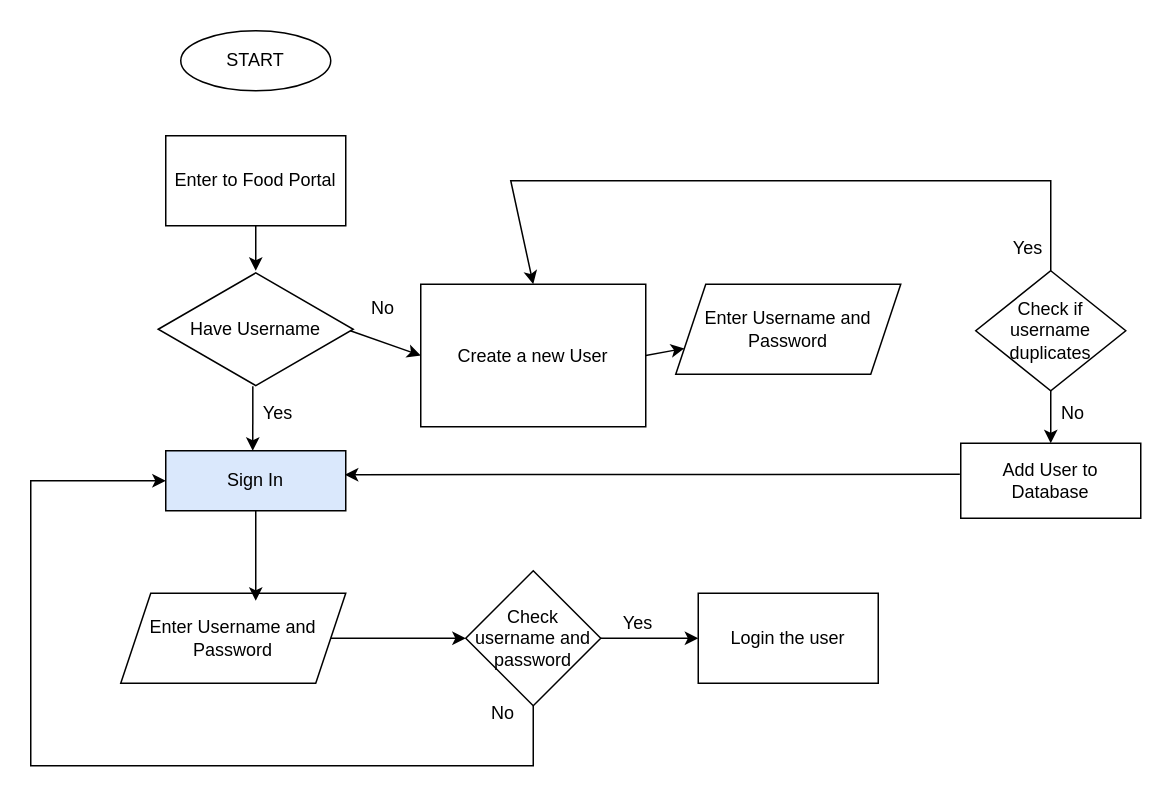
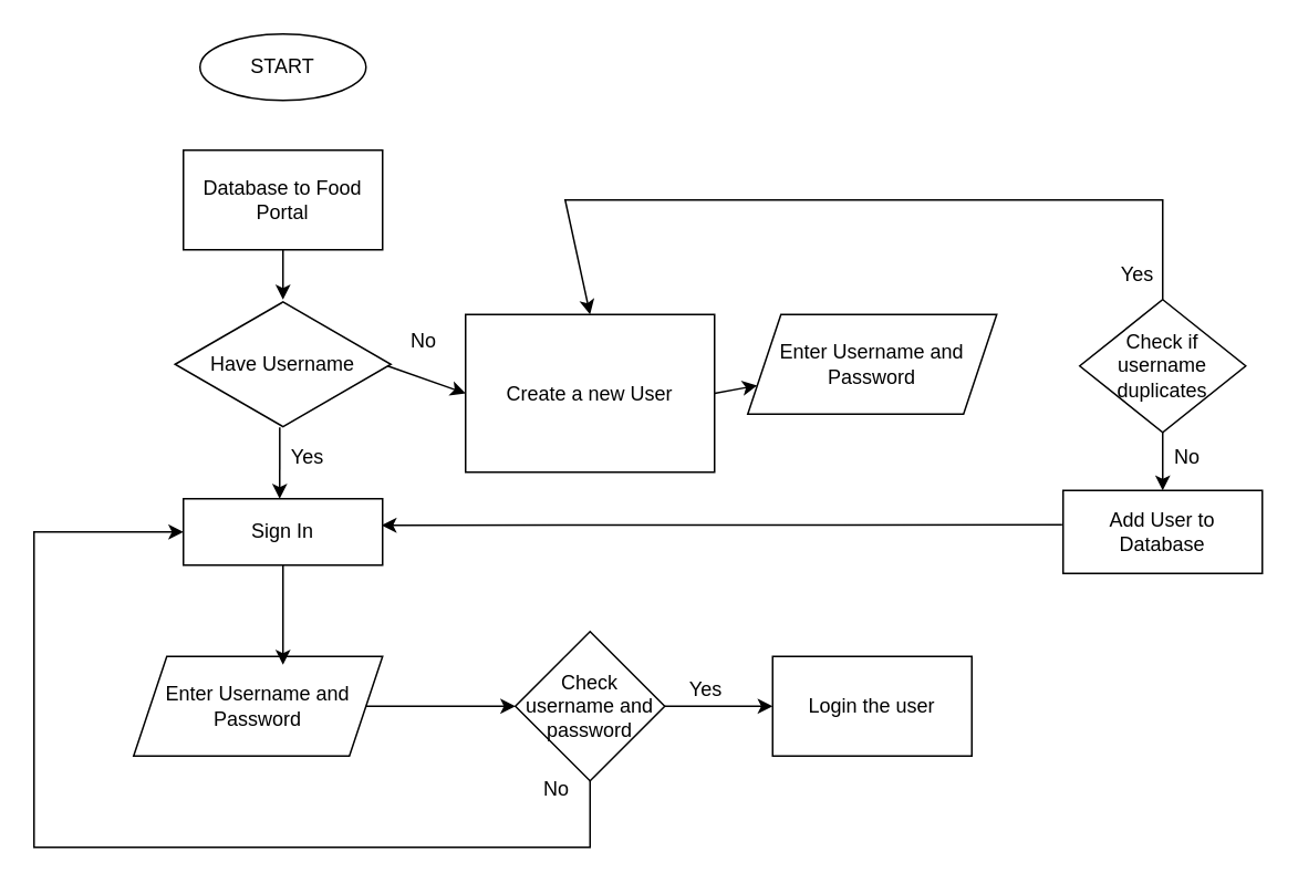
  <mxCell id="0" />
  <mxCell id="1" parent="0" />
  <mxCell id="2" value="Have Username" style="html=1;whiteSpace=wrap;aspect=fixed;shape=isoRectangle;" vertex="1" parent="1"><mxGeometry x="105" y="180" width="130" height="78" as="geometry" /></mxCell>
  <mxCell id="3" value="START" style="ellipse;whiteSpace=wrap;html=1;align=center;newEdgeStyle={&quot;edgeStyle&quot;:&quot;entityRelationEdgeStyle&quot;,&quot;startArrow&quot;:&quot;none&quot;,&quot;endArrow&quot;:&quot;none&quot;,&quot;segment&quot;:10,&quot;curved&quot;:1};treeFolding=1;treeMoving=1;" vertex="1" parent="1"><mxGeometry x="120" y="20" width="100" height="40" as="geometry" /></mxCell>
- <mxCell id="4" value="Enter to Food Portal" style="rounded=0;whiteSpace=wrap;html=1;" vertex="1" parent="1"><mxGeometry x="110" y="90" width="120" height="60" as="geometry" /></mxCell>
- <mxCell id="5" value="Sign In" style="rounded=0;whiteSpace=wrap;html=1;fillColor=#dae8fc;" vertex="1" parent="1"><mxGeometry x="110" y="300" width="120" height="40" as="geometry" /></mxCell>
+ <mxCell id="4" value="Database to Food Portal" style="rounded=0;whiteSpace=wrap;html=1;" vertex="1" parent="1"><mxGeometry x="110" y="90" width="120" height="60" as="geometry" /></mxCell>
+ <mxCell id="5" value="Sign In" style="rounded=0;whiteSpace=wrap;html=1;" vertex="1" parent="1"><mxGeometry x="110" y="300" width="120" height="40" as="geometry" /></mxCell>
  <mxCell id="6" value="Create a new User" style="rounded=0;whiteSpace=wrap;html=1;" vertex="1" parent="1"><mxGeometry x="280" y="189" width="150" height="95" as="geometry" /></mxCell>
  <mxCell id="7" value="" style="endArrow=classic;html=1;rounded=0;exitX=0.485;exitY=0.987;exitDx=0;exitDy=0;exitPerimeter=0;" edge="1" parent="1" source="2"><mxGeometry width="50" height="50" relative="1" as="geometry"><mxPoint x="150" y="310" as="sourcePoint" /><mxPoint x="168" y="300" as="targetPoint" /></mxGeometry></mxCell>
  <mxCell id="8" value="" style="endArrow=classic;html=1;rounded=0;" edge="1" parent="1"><mxGeometry width="50" height="50" relative="1" as="geometry"><mxPoint x="170" y="150" as="sourcePoint" /><mxPoint x="170" y="180" as="targetPoint" /></mxGeometry></mxCell>
  <mxCell id="9" value="" style="endArrow=classic;html=1;rounded=0;exitX=0.985;exitY=0.513;exitDx=0;exitDy=0;exitPerimeter=0;entryX=0;entryY=0.5;entryDx=0;entryDy=0;" edge="1" parent="1" source="2" target="6"><mxGeometry width="50" height="50" relative="1" as="geometry"><mxPoint x="230" y="260" as="sourcePoint" /><mxPoint x="280" y="210" as="targetPoint" /></mxGeometry></mxCell>
  <mxCell id="10" value="Enter Username and Password" style="shape=parallelogram;perimeter=parallelogramPerimeter;whiteSpace=wrap;html=1;fixedSize=1;" vertex="1" parent="1"><mxGeometry x="450" y="189" width="150" height="60" as="geometry" /></mxCell>
  <mxCell id="11" value="" style="endArrow=classic;html=1;rounded=0;exitX=1;exitY=0.5;exitDx=0;exitDy=0;" edge="1" parent="1" source="6" target="10"><mxGeometry width="50" height="50" relative="1" as="geometry"><mxPoint x="400" y="240" as="sourcePoint" /><mxPoint x="450" y="190" as="targetPoint" /></mxGeometry></mxCell>
  <mxCell id="12" value="Add User to Database" style="rounded=0;whiteSpace=wrap;html=1;" vertex="1" parent="1"><mxGeometry x="640" y="295" width="120" height="50" as="geometry" /></mxCell>
  <mxCell id="13" value="" style="endArrow=classic;html=1;rounded=0;exitX=-0.005;exitY=0.413;exitDx=0;exitDy=0;entryX=0.995;entryY=0.4;entryDx=0;entryDy=0;entryPerimeter=0;exitPerimeter=0;" edge="1" parent="1" source="12" target="5"><mxGeometry width="50" height="50" relative="1" as="geometry"><mxPoint x="320" y="360" as="sourcePoint" /><mxPoint x="370" y="310" as="targetPoint" /></mxGeometry></mxCell>
  <mxCell id="14" value="" style="endArrow=classic;html=1;rounded=0;exitX=0.5;exitY=1;exitDx=0;exitDy=0;entryX=0.5;entryY=0;entryDx=0;entryDy=0;" edge="1" parent="1" source="22" target="12"><mxGeometry width="50" height="50" relative="1" as="geometry"><mxPoint x="480" y="300" as="sourcePoint" /><mxPoint x="690" y="300" as="targetPoint" /></mxGeometry></mxCell>
  <mxCell id="15" value="Enter Username and Password" style="shape=parallelogram;perimeter=parallelogramPerimeter;whiteSpace=wrap;html=1;fixedSize=1;" vertex="1" parent="1"><mxGeometry x="80" y="395" width="150" height="60" as="geometry" /></mxCell>
  <mxCell id="16" value="Check username and password" style="rhombus;whiteSpace=wrap;html=1;" vertex="1" parent="1"><mxGeometry x="310" y="380" width="90" height="90" as="geometry" /></mxCell>
  <mxCell id="17" value="Login the user" style="rounded=0;whiteSpace=wrap;html=1;" vertex="1" parent="1"><mxGeometry x="465" y="395" width="120" height="60" as="geometry" /></mxCell>
  <mxCell id="18" value="" style="endArrow=classic;html=1;rounded=0;entryX=0;entryY=0.5;entryDx=0;entryDy=0;exitX=0.5;exitY=1;exitDx=0;exitDy=0;" edge="1" parent="1" source="16" target="5"><mxGeometry width="50" height="50" relative="1" as="geometry"><mxPoint x="10" y="420" as="sourcePoint" /><mxPoint x="60" y="370" as="targetPoint" /><Array as="points"><mxPoint x="355" y="510" /><mxPoint x="20" y="510" /><mxPoint x="20" y="430" /><mxPoint x="20" y="320" /></Array></mxGeometry></mxCell>
  <mxCell id="19" value="" style="endArrow=classic;html=1;rounded=0;exitX=0.5;exitY=1;exitDx=0;exitDy=0;" edge="1" parent="1" source="5"><mxGeometry width="50" height="50" relative="1" as="geometry"><mxPoint x="150" y="400" as="sourcePoint" /><mxPoint x="170" y="400" as="targetPoint" /></mxGeometry></mxCell>
  <mxCell id="20" value="" style="endArrow=classic;html=1;rounded=0;entryX=0;entryY=0.5;entryDx=0;entryDy=0;exitX=1;exitY=0.5;exitDx=0;exitDy=0;" edge="1" parent="1" source="15" target="16"><mxGeometry width="50" height="50" relative="1" as="geometry"><mxPoint x="240" y="460" as="sourcePoint" /><mxPoint x="290" y="410" as="targetPoint" /></mxGeometry></mxCell>
  <mxCell id="21" value="" style="endArrow=classic;html=1;rounded=0;entryX=0;entryY=0.5;entryDx=0;entryDy=0;exitX=1;exitY=0.5;exitDx=0;exitDy=0;" edge="1" parent="1" source="16" target="17"><mxGeometry width="50" height="50" relative="1" as="geometry"><mxPoint x="410" y="460" as="sourcePoint" /><mxPoint x="460" y="410" as="targetPoint" /></mxGeometry></mxCell>
  <mxCell id="22" value="Check if username duplicates" style="rhombus;whiteSpace=wrap;html=1;" vertex="1" parent="1"><mxGeometry x="650" y="180" width="100" height="80" as="geometry" /></mxCell>
  <mxCell id="23" value="" style="endArrow=classic;html=1;rounded=0;entryX=0.5;entryY=0;entryDx=0;entryDy=0;exitX=0.5;exitY=0;exitDx=0;exitDy=0;" edge="1" parent="1" source="22" target="6"><mxGeometry width="50" height="50" relative="1" as="geometry"><mxPoint x="480" y="120" as="sourcePoint" /><mxPoint x="530" y="70" as="targetPoint" /><Array as="points"><mxPoint x="700" y="120" /><mxPoint x="690" y="120" /><mxPoint x="340" y="120" /></Array></mxGeometry></mxCell>
  <mxCell id="24" value="No" style="text;html=1;strokeColor=none;fillColor=none;align=center;verticalAlign=middle;whiteSpace=wrap;rounded=0;" vertex="1" parent="1"><mxGeometry x="710" y="270" width="10" height="10" as="geometry" /></mxCell>
  <mxCell id="25" value="No" style="text;html=1;strokeColor=none;fillColor=none;align=center;verticalAlign=middle;whiteSpace=wrap;rounded=0;" vertex="1" parent="1"><mxGeometry x="250" y="200" width="10" height="10" as="geometry" /></mxCell>
  <mxCell id="26" value="No" style="text;html=1;strokeColor=none;fillColor=none;align=center;verticalAlign=middle;whiteSpace=wrap;rounded=0;" vertex="1" parent="1"><mxGeometry x="330" y="470" width="10" height="10" as="geometry" /></mxCell>
  <mxCell id="27" value="Yes" style="text;html=1;strokeColor=none;fillColor=none;align=center;verticalAlign=middle;whiteSpace=wrap;rounded=0;" vertex="1" parent="1"><mxGeometry x="680" y="160" width="10" height="10" as="geometry" /></mxCell>
  <mxCell id="28" value="Yes" style="text;html=1;strokeColor=none;fillColor=none;align=center;verticalAlign=middle;whiteSpace=wrap;rounded=0;" vertex="1" parent="1"><mxGeometry x="180" y="270" width="10" height="10" as="geometry" /></mxCell>
  <mxCell id="29" value="Yes" style="text;html=1;strokeColor=none;fillColor=none;align=center;verticalAlign=middle;whiteSpace=wrap;rounded=0;" vertex="1" parent="1"><mxGeometry x="420" y="410" width="10" height="10" as="geometry" /></mxCell>
